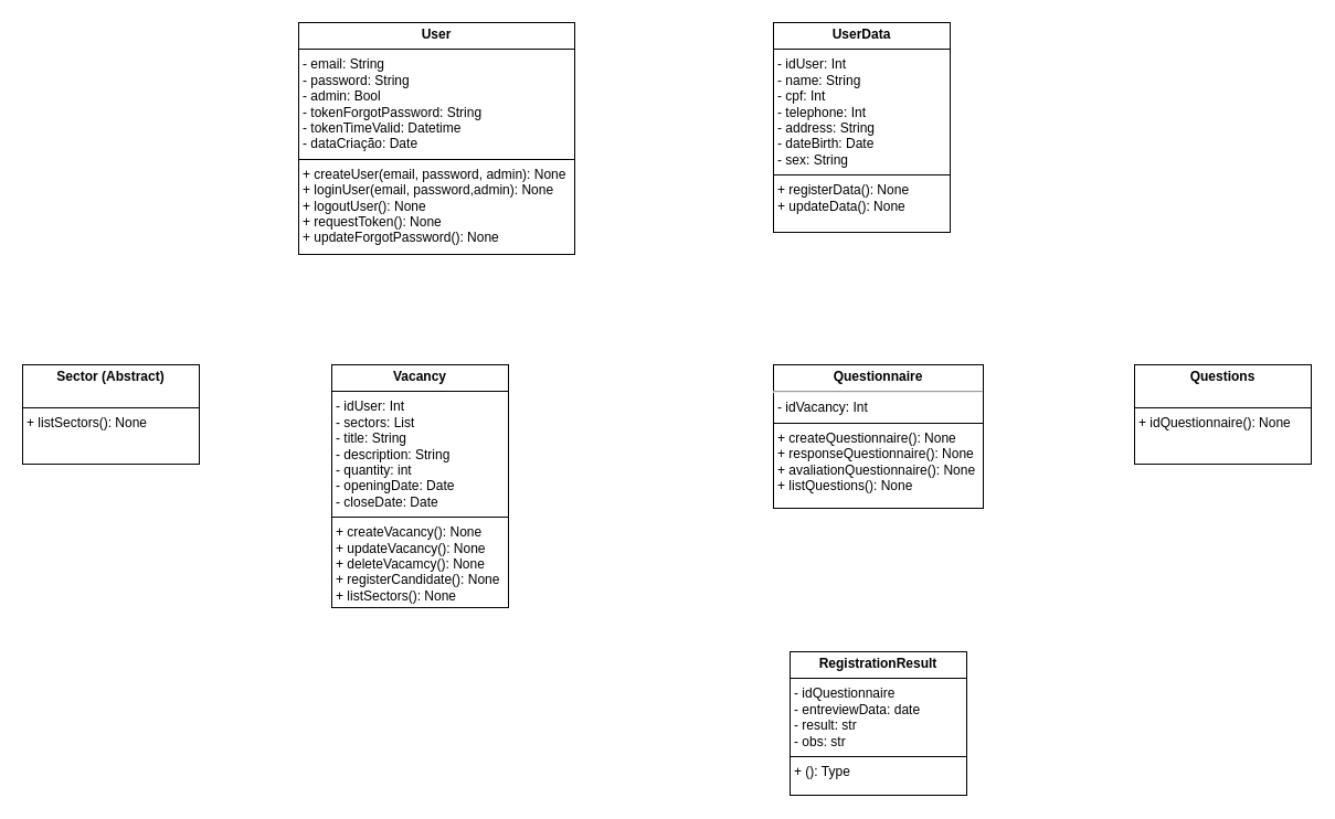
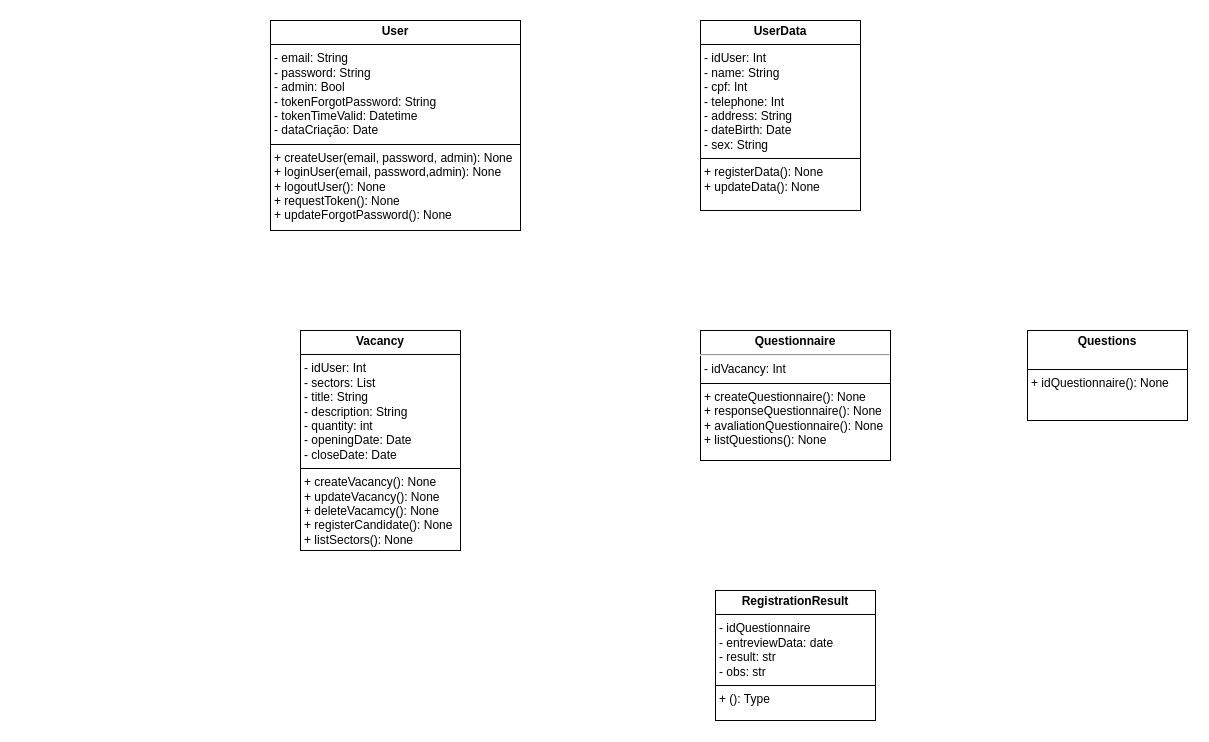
  <mxCell id="0" />
  <mxCell id="1" parent="0" />
  <mxCell id="2" value="&lt;p style=&quot;margin:0px;margin-top:4px;text-align:center;&quot;&gt;&lt;b&gt;User&lt;/b&gt;&lt;/p&gt;&lt;hr size=&quot;1&quot; style=&quot;border-style:solid;&quot;&gt;&lt;p style=&quot;margin:0px;margin-left:4px;&quot;&gt;- email: String&lt;/p&gt;&lt;p style=&quot;margin:0px;margin-left:4px;&quot;&gt;- password: String&lt;/p&gt;&lt;p style=&quot;margin:0px;margin-left:4px;&quot;&gt;- admin: Bool&lt;/p&gt;&lt;p style=&quot;margin:0px;margin-left:4px;&quot;&gt;- tokenForgotPassword: String&lt;/p&gt;&lt;p style=&quot;margin:0px;margin-left:4px;&quot;&gt;- tokenTimeValid: Datetime&lt;/p&gt;&lt;p style=&quot;margin:0px;margin-left:4px;&quot;&gt;- dataCriação: Date&lt;/p&gt;&lt;hr size=&quot;1&quot; style=&quot;border-style:solid;&quot;&gt;&lt;p style=&quot;margin:0px;margin-left:4px;&quot;&gt;+ createUser(email, password, admin): None&lt;/p&gt;&lt;p style=&quot;margin:0px;margin-left:4px;&quot;&gt;+ loginUser(email, password,admin): None&lt;/p&gt;&lt;p style=&quot;margin:0px;margin-left:4px;&quot;&gt;+ logoutUser(): None&lt;/p&gt;&lt;p style=&quot;margin:0px;margin-left:4px;&quot;&gt;+ requestToken(): None&lt;/p&gt;&lt;p style=&quot;margin:0px;margin-left:4px;&quot;&gt;+ updateForgotPassword(): None&lt;/p&gt;" style="verticalAlign=top;align=left;overflow=fill;html=1;whiteSpace=wrap;" vertex="1" parent="1"><mxGeometry x="270" y="20" width="250" height="210" as="geometry" /></mxCell>
  <mxCell id="3" value="&lt;p style=&quot;margin:0px;margin-top:4px;text-align:center;&quot;&gt;&lt;b&gt;UserData&lt;/b&gt;&lt;/p&gt;&lt;hr size=&quot;1&quot; style=&quot;border-style:solid;&quot;&gt;&lt;p style=&quot;margin:0px;margin-left:4px;&quot;&gt;- idUser: Int&lt;/p&gt;&lt;p style=&quot;margin:0px;margin-left:4px;&quot;&gt;&lt;span style=&quot;background-color: initial;&quot;&gt;- name: String&lt;/span&gt;&lt;br&gt;&lt;/p&gt;&lt;p style=&quot;margin:0px;margin-left:4px;&quot;&gt;- cpf: Int&lt;/p&gt;&lt;p style=&quot;margin:0px;margin-left:4px;&quot;&gt;- telephone: Int&lt;/p&gt;&lt;p style=&quot;margin:0px;margin-left:4px;&quot;&gt;- address: String&lt;/p&gt;&lt;p style=&quot;margin:0px;margin-left:4px;&quot;&gt;- dateBirth: Date&lt;/p&gt;&lt;p style=&quot;margin:0px;margin-left:4px;&quot;&gt;- sex: String&lt;/p&gt;&lt;hr size=&quot;1&quot; style=&quot;border-style:solid;&quot;&gt;&lt;p style=&quot;margin:0px;margin-left:4px;&quot;&gt;+ registerData(): None&lt;/p&gt;&lt;p style=&quot;margin:0px;margin-left:4px;&quot;&gt;+ updateData(): None&lt;/p&gt;" style="verticalAlign=top;align=left;overflow=fill;html=1;whiteSpace=wrap;" vertex="1" parent="1"><mxGeometry x="700" y="20" width="160" height="190" as="geometry" /></mxCell>
  <mxCell id="4" value="&lt;p style=&quot;margin:0px;margin-top:4px;text-align:center;&quot;&gt;&lt;b&gt;Vacancy&lt;/b&gt;&lt;/p&gt;&lt;hr size=&quot;1&quot; style=&quot;border-style:solid;&quot;&gt;&lt;p style=&quot;margin:0px;margin-left:4px;&quot;&gt;- idUser: Int&lt;/p&gt;&lt;p style=&quot;margin:0px;margin-left:4px;&quot;&gt;&lt;span style=&quot;background-color: initial;&quot;&gt;- sectors: List&lt;/span&gt;&lt;br&gt;&lt;/p&gt;&lt;p style=&quot;margin:0px;margin-left:4px;&quot;&gt;- title: String&lt;/p&gt;&lt;p style=&quot;margin:0px;margin-left:4px;&quot;&gt;- description: String&lt;/p&gt;&lt;p style=&quot;margin:0px;margin-left:4px;&quot;&gt;- quantity: int&lt;/p&gt;&lt;p style=&quot;margin:0px;margin-left:4px;&quot;&gt;- openingDate: Date&lt;/p&gt;&lt;p style=&quot;margin:0px;margin-left:4px;&quot;&gt;- closeDate: Date&lt;/p&gt;&lt;hr size=&quot;1&quot; style=&quot;border-style:solid;&quot;&gt;&lt;p style=&quot;margin:0px;margin-left:4px;&quot;&gt;+ create&lt;span style=&quot;background-color: initial;&quot;&gt;Vacancy(): None&lt;/span&gt;&lt;/p&gt;&lt;p style=&quot;margin:0px;margin-left:4px;&quot;&gt;+ updateVacancy(): None&lt;/p&gt;&lt;p style=&quot;margin:0px;margin-left:4px;&quot;&gt;+ deleteVacamcy(): None&lt;/p&gt;&lt;p style=&quot;margin:0px;margin-left:4px;&quot;&gt;+&amp;nbsp;registerCandidate(): None&lt;/p&gt;&lt;p style=&quot;margin:0px;margin-left:4px;&quot;&gt;+ listSectors(): None&lt;/p&gt;" style="verticalAlign=top;align=left;overflow=fill;html=1;whiteSpace=wrap;" vertex="1" parent="1"><mxGeometry x="300" y="330" width="160" height="220" as="geometry" /></mxCell>
- <mxCell id="5" value="&lt;p style=&quot;margin:0px;margin-top:4px;text-align:center;&quot;&gt;&lt;b&gt;Sector (Abstract)&lt;/b&gt;&lt;/p&gt;&lt;p style=&quot;margin:0px;margin-left:4px;&quot;&gt;&amp;nbsp;&lt;/p&gt;&lt;hr size=&quot;1&quot; style=&quot;border-style:solid;&quot;&gt;&lt;p style=&quot;margin:0px;margin-left:4px;&quot;&gt;+ listSectors(): None&lt;/p&gt;" style="verticalAlign=top;align=left;overflow=fill;html=1;whiteSpace=wrap;" vertex="1" parent="1"><mxGeometry x="20" y="330" width="160" height="90" as="geometry" /></mxCell>
  <mxCell id="6" value="&lt;p style=&quot;margin: 4px 0px 0px; text-align: center;&quot;&gt;&lt;b&gt;Questionnaire&lt;/b&gt;&lt;br&gt;&lt;/p&gt;&lt;hr&gt;&lt;p style=&quot;margin:0px;margin-left:4px;&quot;&gt;- idVacancy: Int&lt;/p&gt;&lt;hr size=&quot;1&quot; style=&quot;border-style:solid;&quot;&gt;&lt;p style=&quot;margin:0px;margin-left:4px;&quot;&gt;&lt;span style=&quot;background-color: initial;&quot;&gt;+ createQuestionnaire(): None&lt;/span&gt;&lt;br&gt;&lt;/p&gt;&lt;p style=&quot;margin:0px;margin-left:4px;&quot;&gt;&lt;span style=&quot;background-color: initial;&quot;&gt;+ responseQuestionnaire(): None&lt;/span&gt;&lt;/p&gt;&lt;p style=&quot;margin:0px;margin-left:4px;&quot;&gt;+ avaliationQuestionnaire(): None&lt;/p&gt;&lt;p style=&quot;margin:0px;margin-left:4px;&quot;&gt;+ listQuestions(): None&lt;/p&gt;" style="verticalAlign=top;align=left;overflow=fill;html=1;whiteSpace=wrap;" vertex="1" parent="1"><mxGeometry x="700" y="330" width="190" height="130" as="geometry" /></mxCell>
  <mxCell id="7" value="&lt;p style=&quot;margin:0px;margin-top:4px;text-align:center;&quot;&gt;&lt;b&gt;Questions&lt;/b&gt;&lt;/p&gt;&lt;p style=&quot;margin:0px;margin-left:4px;&quot;&gt;&lt;br&gt;&lt;/p&gt;&lt;hr size=&quot;1&quot; style=&quot;border-style:solid;&quot;&gt;&lt;p style=&quot;margin:0px;margin-left:4px;&quot;&gt;+ idQuestionnaire(): None&lt;/p&gt;" style="verticalAlign=top;align=left;overflow=fill;html=1;whiteSpace=wrap;" vertex="1" parent="1"><mxGeometry x="1027" y="330" width="160" height="90" as="geometry" /></mxCell>
  <mxCell id="8" value="&lt;p style=&quot;margin:0px;margin-top:4px;text-align:center;&quot;&gt;&lt;b&gt;RegistrationResult&lt;/b&gt;&lt;br&gt;&lt;/p&gt;&lt;hr size=&quot;1&quot; style=&quot;border-style:solid;&quot;&gt;&lt;p style=&quot;margin:0px;margin-left:4px;&quot;&gt;- idQuestionnaire&lt;/p&gt;&lt;p style=&quot;margin:0px;margin-left:4px;&quot;&gt;- entreviewData: date&lt;/p&gt;&lt;p style=&quot;margin:0px;margin-left:4px;&quot;&gt;- result: str&lt;/p&gt;&lt;p style=&quot;margin:0px;margin-left:4px;&quot;&gt;- obs: str&lt;/p&gt;&lt;hr size=&quot;1&quot; style=&quot;border-style:solid;&quot;&gt;&lt;p style=&quot;margin:0px;margin-left:4px;&quot;&gt;+ (): Type&lt;/p&gt;" style="verticalAlign=top;align=left;overflow=fill;html=1;whiteSpace=wrap;" vertex="1" parent="1"><mxGeometry x="715" y="590" width="160" height="130" as="geometry" /></mxCell>
